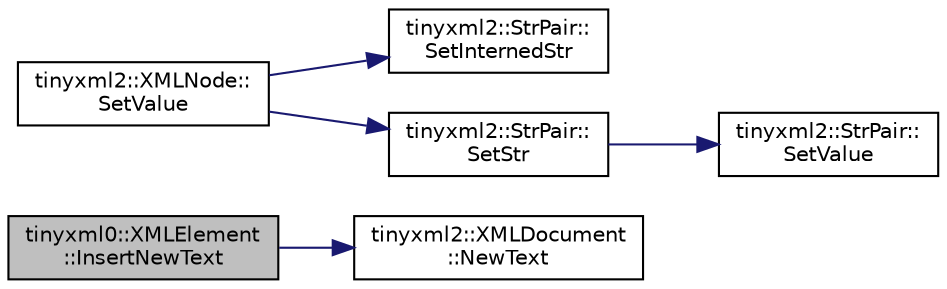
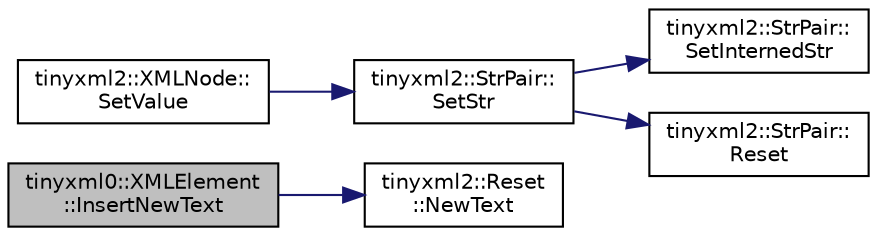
  digraph {
    rankdir=LR
    node [color=black fillcolor=white fontname=Helvetica fontsize=10 shape=record style=filled]
    edge [color=midnightblue fontname=Helvetica fontsize=10 labelfontname=Helvetica labelfontsize=10 style=solid]
    n1 [fillcolor=grey75 fontcolor=black height=0.2 label="tinyxml0::XMLElement\l::InsertNewText" width=0.4]
-   n2 [height=0.2 label="tinyxml2::XMLDocument\l::NewText" width=0.4]
+   n2 [height=0.2 label="tinyxml2::Reset\l::NewText" width=0.4]
    n3 [height=0.2 label="tinyxml2::XMLNode::\lSetValue" width=0.4]
    n4 [height=0.2 label="tinyxml2::StrPair::\lSetInternedStr" width=0.4]
    n5 [height=0.2 label="tinyxml2::StrPair::\lSetStr" width=0.4]
-   n6 [height=0.2 label="tinyxml2::StrPair::\lSetValue" width=0.4]
+   n6 [height=0.2 label="tinyxml2::StrPair::\lReset" width=0.4]
    n1 -> n2
-   n3 -> n4
+   n5 -> n4
    n3 -> n5
    n5 -> n6
  }
